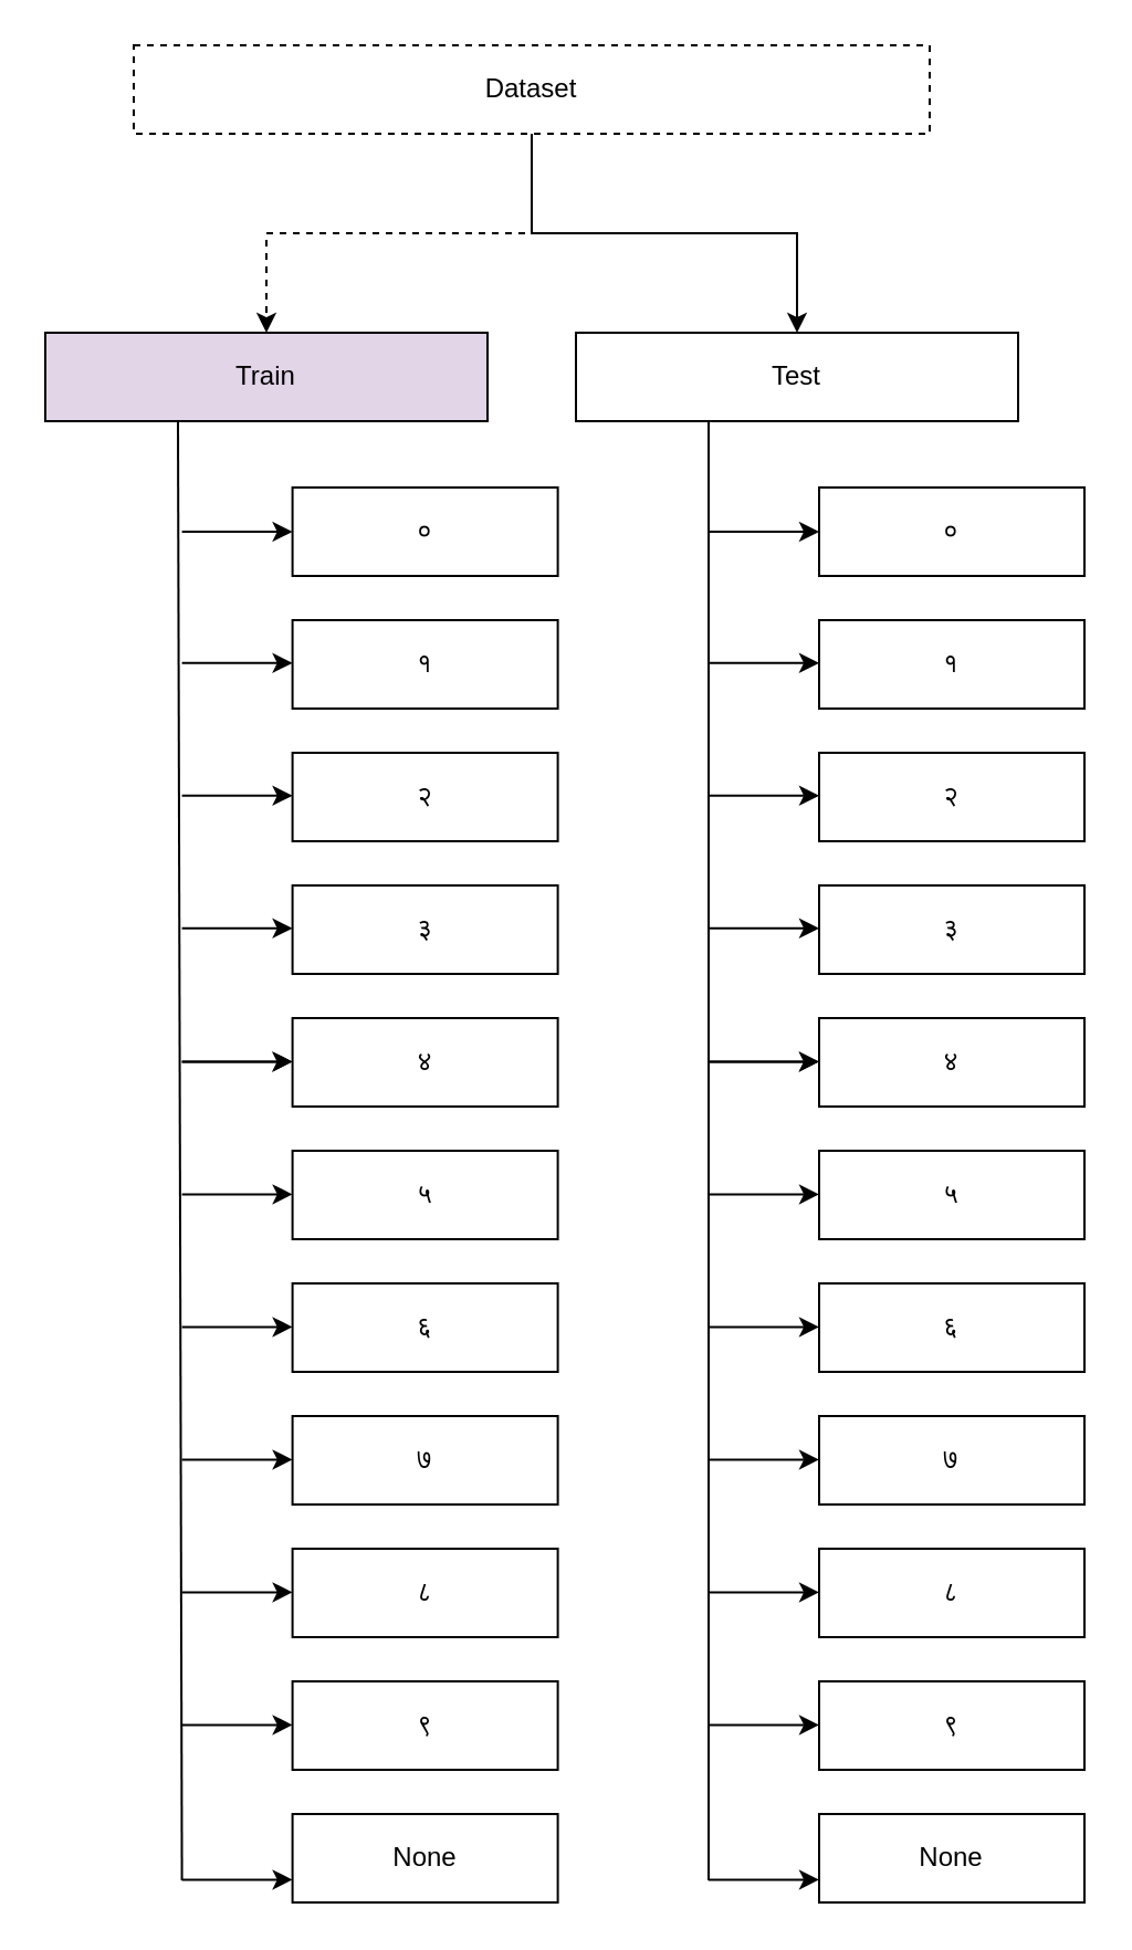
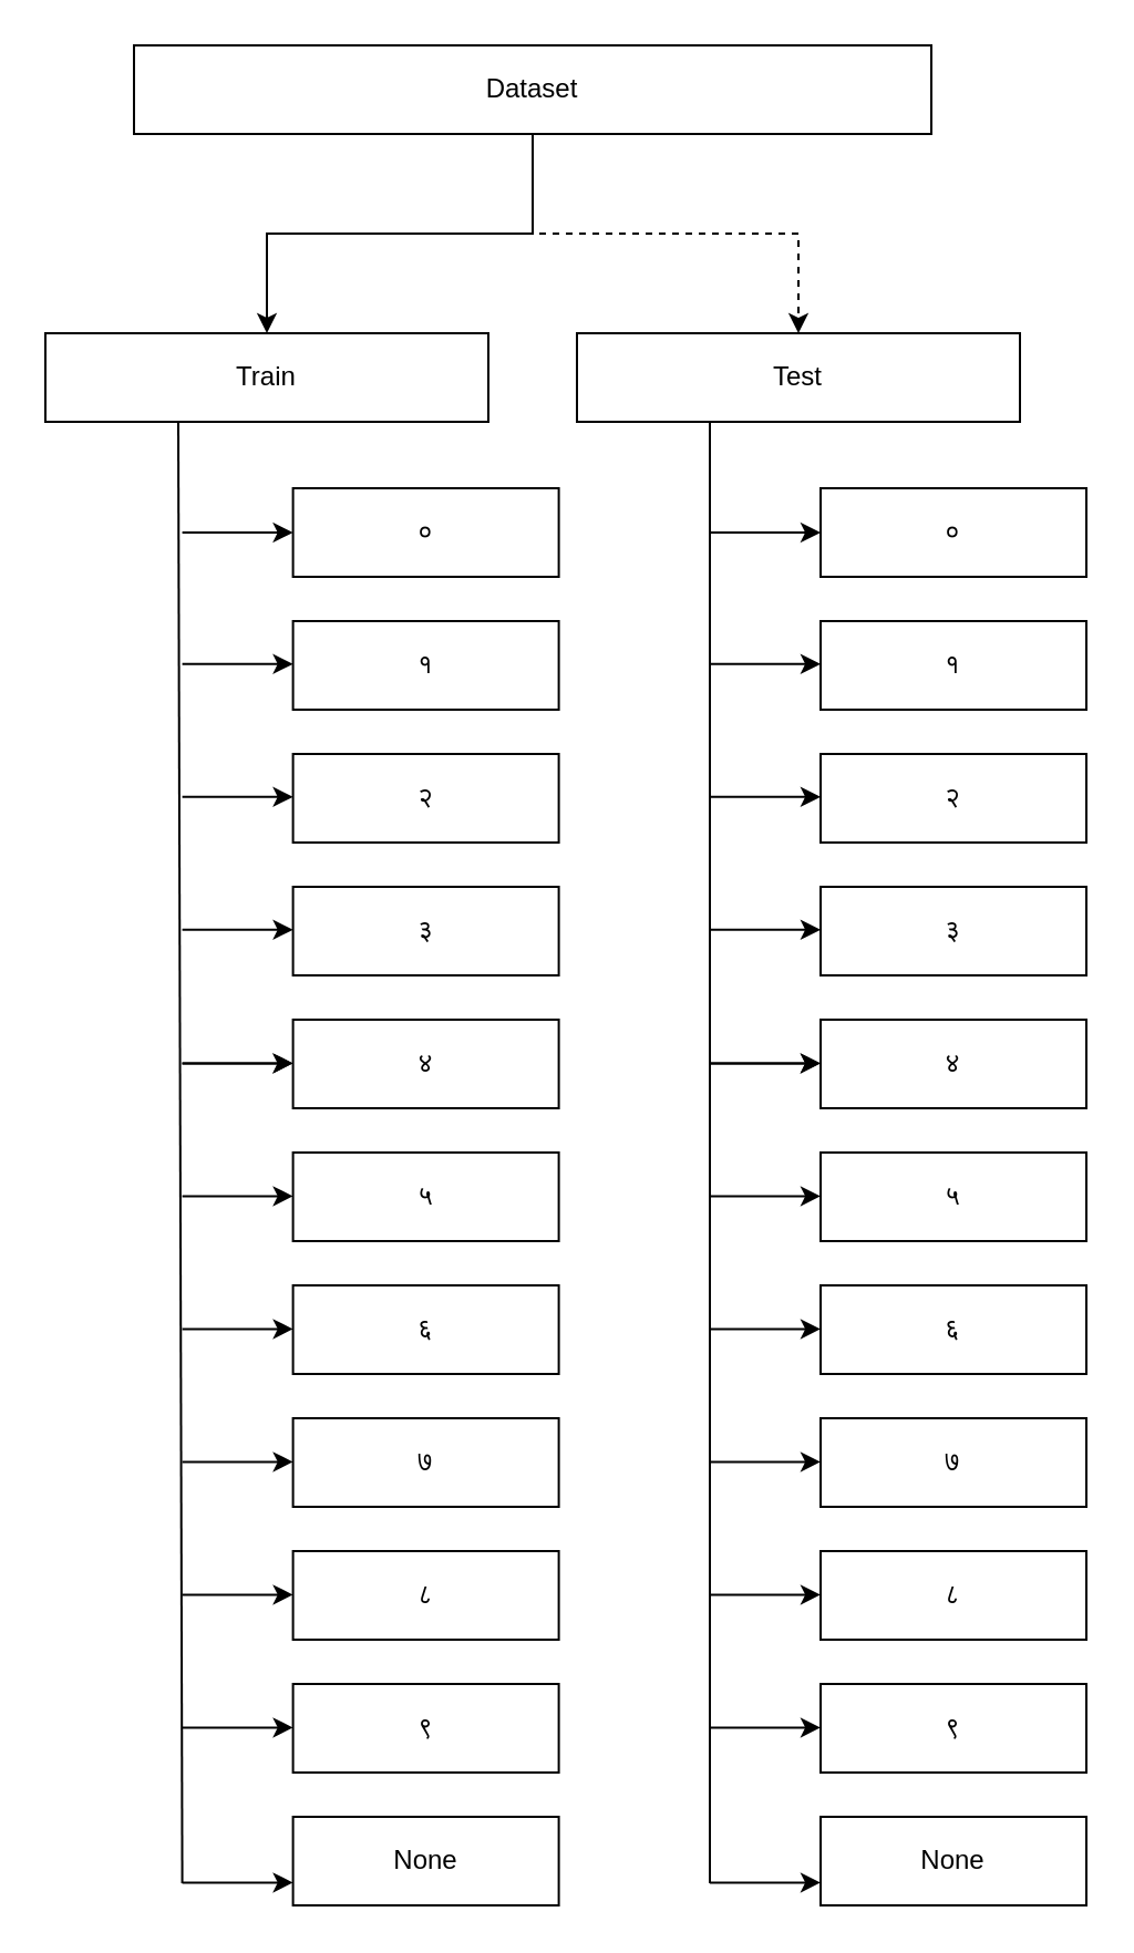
  <mxCell id="0" />
  <mxCell id="1" parent="0" />
- <mxCell id="2" style="edgeStyle=orthogonalEdgeStyle;rounded=0;orthogonalLoop=1;jettySize=auto;html=1;entryX=0.5;entryY=0;entryDx=0;entryDy=0;exitX=0.5;exitY=1;exitDx=0;exitDy=0;dashed=1;" edge="1" parent="1" source="4" target="5"><mxGeometry relative="1" as="geometry" /></mxCell>
- <mxCell id="3" style="edgeStyle=orthogonalEdgeStyle;rounded=0;orthogonalLoop=1;jettySize=auto;html=1;entryX=0.5;entryY=0;entryDx=0;entryDy=0;exitX=0.5;exitY=1;exitDx=0;exitDy=0;" edge="1" parent="1" source="4" target="6"><mxGeometry relative="1" as="geometry" /></mxCell>
- <mxCell id="4" value="Dataset" style="rounded=0;whiteSpace=wrap;html=1;dashed=1;" vertex="1" parent="1"><mxGeometry x="60" y="20" width="360" height="40" as="geometry" /></mxCell>
- <mxCell id="5" value="Train" style="rounded=0;whiteSpace=wrap;html=1;fillColor=#e1d5e7;" vertex="1" parent="1"><mxGeometry x="20" y="150" width="200" height="40" as="geometry" /></mxCell>
+ <mxCell id="2" style="edgeStyle=orthogonalEdgeStyle;rounded=0;orthogonalLoop=1;jettySize=auto;html=1;entryX=0.5;entryY=0;entryDx=0;entryDy=0;exitX=0.5;exitY=1;exitDx=0;exitDy=0;" edge="1" parent="1" source="4" target="5"><mxGeometry relative="1" as="geometry" /></mxCell>
+ <mxCell id="3" style="edgeStyle=orthogonalEdgeStyle;rounded=0;orthogonalLoop=1;jettySize=auto;html=1;entryX=0.5;entryY=0;entryDx=0;entryDy=0;exitX=0.5;exitY=1;exitDx=0;exitDy=0;dashed=1;" edge="1" parent="1" source="4" target="6"><mxGeometry relative="1" as="geometry" /></mxCell>
+ <mxCell id="4" value="Dataset" style="rounded=0;whiteSpace=wrap;html=1;" vertex="1" parent="1"><mxGeometry x="60" y="20" width="360" height="40" as="geometry" /></mxCell>
+ <mxCell id="5" value="Train" style="rounded=0;whiteSpace=wrap;html=1;" vertex="1" parent="1"><mxGeometry x="20" y="150" width="200" height="40" as="geometry" /></mxCell>
  <mxCell id="6" value="Test" style="rounded=0;whiteSpace=wrap;html=1;" vertex="1" parent="1"><mxGeometry x="260" y="150" width="200" height="40" as="geometry" /></mxCell>
  <mxCell id="7" value="०" style="rounded=0;whiteSpace=wrap;html=1;" vertex="1" parent="1"><mxGeometry x="131.8" y="220" width="120" height="40" as="geometry" /></mxCell>
  <mxCell id="8" value="१" style="rounded=0;whiteSpace=wrap;html=1;" vertex="1" parent="1"><mxGeometry x="131.8" y="280" width="120" height="40" as="geometry" /></mxCell>
  <mxCell id="9" value="२" style="rounded=0;whiteSpace=wrap;html=1;" vertex="1" parent="1"><mxGeometry x="131.8" y="340" width="120" height="40" as="geometry" /></mxCell>
  <mxCell id="10" value="३" style="rounded=0;whiteSpace=wrap;html=1;" vertex="1" parent="1"><mxGeometry x="131.8" y="400" width="120" height="40" as="geometry" /></mxCell>
  <mxCell id="11" value="४" style="rounded=0;whiteSpace=wrap;html=1;" vertex="1" parent="1"><mxGeometry x="131.8" y="460" width="120" height="40" as="geometry" /></mxCell>
  <mxCell id="12" value="५" style="rounded=0;whiteSpace=wrap;html=1;" vertex="1" parent="1"><mxGeometry x="131.8" y="520" width="120" height="40" as="geometry" /></mxCell>
  <mxCell id="13" value="६" style="rounded=0;whiteSpace=wrap;html=1;" vertex="1" parent="1"><mxGeometry x="131.8" y="580" width="120" height="40" as="geometry" /></mxCell>
  <mxCell id="14" value="७" style="rounded=0;whiteSpace=wrap;html=1;" vertex="1" parent="1"><mxGeometry x="131.8" y="640" width="120" height="40" as="geometry" /></mxCell>
  <mxCell id="15" value="८" style="rounded=0;whiteSpace=wrap;html=1;" vertex="1" parent="1"><mxGeometry x="131.8" y="700" width="120" height="40" as="geometry" /></mxCell>
  <mxCell id="16" value="९" style="rounded=0;whiteSpace=wrap;html=1;" vertex="1" parent="1"><mxGeometry x="131.8" y="760" width="120" height="40" as="geometry" /></mxCell>
  <mxCell id="17" value="None" style="rounded=0;whiteSpace=wrap;html=1;" vertex="1" parent="1"><mxGeometry x="131.8" y="820" width="120" height="40" as="geometry" /></mxCell>
  <mxCell id="18" value="" style="endArrow=none;html=1;rounded=0;entryX=0.341;entryY=1.002;entryDx=0;entryDy=0;entryPerimeter=0;" edge="1" parent="1"><mxGeometry width="50" height="50" relative="1" as="geometry"><mxPoint x="81.8" y="850" as="sourcePoint" /><mxPoint x="80" y="190.08" as="targetPoint" /></mxGeometry></mxCell>
  <mxCell id="19" value="" style="endArrow=classic;html=1;rounded=0;entryX=0;entryY=0.5;entryDx=0;entryDy=0;" edge="1" parent="1" target="7"><mxGeometry width="50" height="50" relative="1" as="geometry"><mxPoint x="81.8" y="240" as="sourcePoint" /><mxPoint x="411.8" y="600" as="targetPoint" /></mxGeometry></mxCell>
  <mxCell id="20" value="" style="endArrow=classic;html=1;rounded=0;entryX=0;entryY=0.5;entryDx=0;entryDy=0;" edge="1" parent="1"><mxGeometry width="50" height="50" relative="1" as="geometry"><mxPoint x="81.8" y="299.41" as="sourcePoint" /><mxPoint x="131.8" y="299.41" as="targetPoint" /></mxGeometry></mxCell>
  <mxCell id="21" value="" style="endArrow=classic;html=1;rounded=0;" edge="1" parent="1"><mxGeometry width="50" height="50" relative="1" as="geometry"><mxPoint x="81.8" y="359.41" as="sourcePoint" /><mxPoint x="131.8" y="359.41" as="targetPoint" /></mxGeometry></mxCell>
  <mxCell id="22" value="" style="endArrow=classic;html=1;rounded=0;entryX=0;entryY=0.5;entryDx=0;entryDy=0;" edge="1" parent="1"><mxGeometry width="50" height="50" relative="1" as="geometry"><mxPoint x="81.8" y="419.41" as="sourcePoint" /><mxPoint x="131.8" y="419.41" as="targetPoint" /></mxGeometry></mxCell>
  <mxCell id="23" value="" style="endArrow=classic;html=1;rounded=0;entryX=0;entryY=0.5;entryDx=0;entryDy=0;" edge="1" parent="1"><mxGeometry width="50" height="50" relative="1" as="geometry"><mxPoint x="81.8" y="849.71" as="sourcePoint" /><mxPoint x="131.8" y="849.71" as="targetPoint" /></mxGeometry></mxCell>
  <mxCell id="24" value="" style="endArrow=classic;html=1;rounded=0;entryX=0;entryY=0.5;entryDx=0;entryDy=0;" edge="1" parent="1"><mxGeometry width="50" height="50" relative="1" as="geometry"><mxPoint x="81.8" y="479.71" as="sourcePoint" /><mxPoint x="131.8" y="479.71" as="targetPoint" /></mxGeometry></mxCell>
  <mxCell id="25" value="" style="endArrow=classic;html=1;rounded=0;entryX=0;entryY=0.5;entryDx=0;entryDy=0;" edge="1" parent="1"><mxGeometry width="50" height="50" relative="1" as="geometry"><mxPoint x="81.8" y="479.71" as="sourcePoint" /><mxPoint x="131.8" y="479.71" as="targetPoint" /></mxGeometry></mxCell>
  <mxCell id="26" value="" style="endArrow=classic;html=1;rounded=0;entryX=0;entryY=0.5;entryDx=0;entryDy=0;" edge="1" parent="1"><mxGeometry width="50" height="50" relative="1" as="geometry"><mxPoint x="81.8" y="539.71" as="sourcePoint" /><mxPoint x="131.8" y="539.71" as="targetPoint" /></mxGeometry></mxCell>
  <mxCell id="27" value="" style="endArrow=classic;html=1;rounded=0;entryX=0;entryY=0.5;entryDx=0;entryDy=0;" edge="1" parent="1"><mxGeometry width="50" height="50" relative="1" as="geometry"><mxPoint x="81.8" y="779.71" as="sourcePoint" /><mxPoint x="131.8" y="779.71" as="targetPoint" /></mxGeometry></mxCell>
  <mxCell id="28" value="" style="endArrow=classic;html=1;rounded=0;entryX=0;entryY=0.5;entryDx=0;entryDy=0;" edge="1" parent="1"><mxGeometry width="50" height="50" relative="1" as="geometry"><mxPoint x="81.8" y="599.71" as="sourcePoint" /><mxPoint x="131.8" y="599.71" as="targetPoint" /></mxGeometry></mxCell>
  <mxCell id="29" value="" style="endArrow=classic;html=1;rounded=0;entryX=0;entryY=0.5;entryDx=0;entryDy=0;" edge="1" parent="1"><mxGeometry width="50" height="50" relative="1" as="geometry"><mxPoint x="81.8" y="659.71" as="sourcePoint" /><mxPoint x="131.8" y="659.71" as="targetPoint" /></mxGeometry></mxCell>
  <mxCell id="30" value="" style="endArrow=classic;html=1;rounded=0;entryX=0;entryY=0.5;entryDx=0;entryDy=0;" edge="1" parent="1"><mxGeometry width="50" height="50" relative="1" as="geometry"><mxPoint x="81.8" y="719.71" as="sourcePoint" /><mxPoint x="131.8" y="719.71" as="targetPoint" /></mxGeometry></mxCell>
  <mxCell id="31" value="०" style="rounded=0;whiteSpace=wrap;html=1;" vertex="1" parent="1"><mxGeometry x="370" y="220" width="120" height="40" as="geometry" /></mxCell>
  <mxCell id="32" value="१" style="rounded=0;whiteSpace=wrap;html=1;" vertex="1" parent="1"><mxGeometry x="370" y="280" width="120" height="40" as="geometry" /></mxCell>
  <mxCell id="33" value="२" style="rounded=0;whiteSpace=wrap;html=1;" vertex="1" parent="1"><mxGeometry x="370" y="340" width="120" height="40" as="geometry" /></mxCell>
  <mxCell id="34" value="३" style="rounded=0;whiteSpace=wrap;html=1;" vertex="1" parent="1"><mxGeometry x="370" y="400" width="120" height="40" as="geometry" /></mxCell>
  <mxCell id="35" value="४" style="rounded=0;whiteSpace=wrap;html=1;" vertex="1" parent="1"><mxGeometry x="370" y="460" width="120" height="40" as="geometry" /></mxCell>
  <mxCell id="36" value="५" style="rounded=0;whiteSpace=wrap;html=1;" vertex="1" parent="1"><mxGeometry x="370" y="520" width="120" height="40" as="geometry" /></mxCell>
  <mxCell id="37" value="६" style="rounded=0;whiteSpace=wrap;html=1;" vertex="1" parent="1"><mxGeometry x="370" y="580" width="120" height="40" as="geometry" /></mxCell>
  <mxCell id="38" value="७" style="rounded=0;whiteSpace=wrap;html=1;" vertex="1" parent="1"><mxGeometry x="370" y="640" width="120" height="40" as="geometry" /></mxCell>
  <mxCell id="39" value="८" style="rounded=0;whiteSpace=wrap;html=1;" vertex="1" parent="1"><mxGeometry x="370" y="700" width="120" height="40" as="geometry" /></mxCell>
  <mxCell id="40" value="९" style="rounded=0;whiteSpace=wrap;html=1;" vertex="1" parent="1"><mxGeometry x="370" y="760" width="120" height="40" as="geometry" /></mxCell>
  <mxCell id="41" value="None" style="rounded=0;whiteSpace=wrap;html=1;" vertex="1" parent="1"><mxGeometry x="370" y="820" width="120" height="40" as="geometry" /></mxCell>
  <mxCell id="42" value="" style="endArrow=classic;html=1;rounded=0;entryX=0;entryY=0.5;entryDx=0;entryDy=0;" edge="1" parent="1" target="31"><mxGeometry width="50" height="50" relative="1" as="geometry"><mxPoint x="320" y="240" as="sourcePoint" /><mxPoint x="650" y="600" as="targetPoint" /></mxGeometry></mxCell>
  <mxCell id="43" value="" style="endArrow=classic;html=1;rounded=0;entryX=0;entryY=0.5;entryDx=0;entryDy=0;" edge="1" parent="1"><mxGeometry width="50" height="50" relative="1" as="geometry"><mxPoint x="320" y="299.41" as="sourcePoint" /><mxPoint x="370" y="299.41" as="targetPoint" /></mxGeometry></mxCell>
  <mxCell id="44" value="" style="endArrow=classic;html=1;rounded=0;" edge="1" parent="1"><mxGeometry width="50" height="50" relative="1" as="geometry"><mxPoint x="320" y="359.41" as="sourcePoint" /><mxPoint x="370" y="359.41" as="targetPoint" /></mxGeometry></mxCell>
  <mxCell id="45" value="" style="endArrow=classic;html=1;rounded=0;entryX=0;entryY=0.5;entryDx=0;entryDy=0;" edge="1" parent="1"><mxGeometry width="50" height="50" relative="1" as="geometry"><mxPoint x="320" y="419.41" as="sourcePoint" /><mxPoint x="370" y="419.41" as="targetPoint" /></mxGeometry></mxCell>
  <mxCell id="46" value="" style="endArrow=classic;html=1;rounded=0;entryX=0;entryY=0.5;entryDx=0;entryDy=0;" edge="1" parent="1"><mxGeometry width="50" height="50" relative="1" as="geometry"><mxPoint x="320" y="849.71" as="sourcePoint" /><mxPoint x="370" y="849.71" as="targetPoint" /></mxGeometry></mxCell>
  <mxCell id="47" value="" style="endArrow=classic;html=1;rounded=0;entryX=0;entryY=0.5;entryDx=0;entryDy=0;" edge="1" parent="1"><mxGeometry width="50" height="50" relative="1" as="geometry"><mxPoint x="320" y="479.71" as="sourcePoint" /><mxPoint x="370" y="479.71" as="targetPoint" /></mxGeometry></mxCell>
  <mxCell id="48" value="" style="endArrow=classic;html=1;rounded=0;entryX=0;entryY=0.5;entryDx=0;entryDy=0;" edge="1" parent="1"><mxGeometry width="50" height="50" relative="1" as="geometry"><mxPoint x="320" y="479.71" as="sourcePoint" /><mxPoint x="370" y="479.71" as="targetPoint" /></mxGeometry></mxCell>
  <mxCell id="49" value="" style="endArrow=classic;html=1;rounded=0;entryX=0;entryY=0.5;entryDx=0;entryDy=0;" edge="1" parent="1"><mxGeometry width="50" height="50" relative="1" as="geometry"><mxPoint x="320" y="539.71" as="sourcePoint" /><mxPoint x="370" y="539.71" as="targetPoint" /></mxGeometry></mxCell>
  <mxCell id="50" value="" style="endArrow=classic;html=1;rounded=0;entryX=0;entryY=0.5;entryDx=0;entryDy=0;" edge="1" parent="1"><mxGeometry width="50" height="50" relative="1" as="geometry"><mxPoint x="320" y="779.71" as="sourcePoint" /><mxPoint x="370" y="779.71" as="targetPoint" /></mxGeometry></mxCell>
  <mxCell id="51" value="" style="endArrow=classic;html=1;rounded=0;entryX=0;entryY=0.5;entryDx=0;entryDy=0;" edge="1" parent="1"><mxGeometry width="50" height="50" relative="1" as="geometry"><mxPoint x="320" y="599.71" as="sourcePoint" /><mxPoint x="370" y="599.71" as="targetPoint" /></mxGeometry></mxCell>
  <mxCell id="52" value="" style="endArrow=classic;html=1;rounded=0;entryX=0;entryY=0.5;entryDx=0;entryDy=0;" edge="1" parent="1"><mxGeometry width="50" height="50" relative="1" as="geometry"><mxPoint x="320" y="659.71" as="sourcePoint" /><mxPoint x="370" y="659.71" as="targetPoint" /></mxGeometry></mxCell>
  <mxCell id="53" value="" style="endArrow=classic;html=1;rounded=0;entryX=0;entryY=0.5;entryDx=0;entryDy=0;" edge="1" parent="1"><mxGeometry width="50" height="50" relative="1" as="geometry"><mxPoint x="320" y="719.71" as="sourcePoint" /><mxPoint x="370" y="719.71" as="targetPoint" /></mxGeometry></mxCell>
  <mxCell id="54" value="" style="endArrow=none;html=1;rounded=0;" edge="1" parent="1"><mxGeometry width="50" height="50" relative="1" as="geometry"><mxPoint x="320" y="850" as="sourcePoint" /><mxPoint x="320" y="190" as="targetPoint" /></mxGeometry></mxCell>
